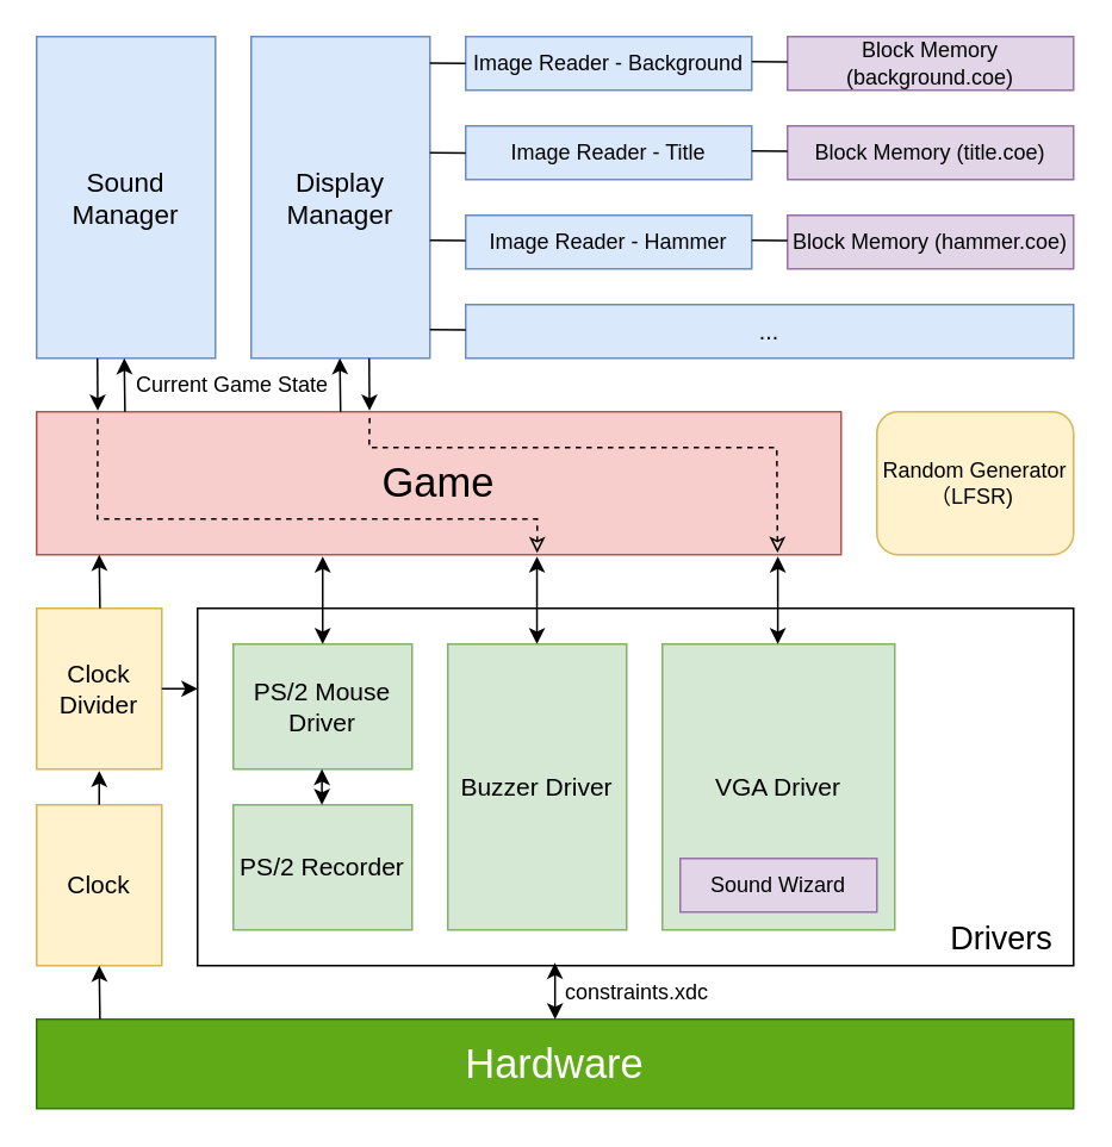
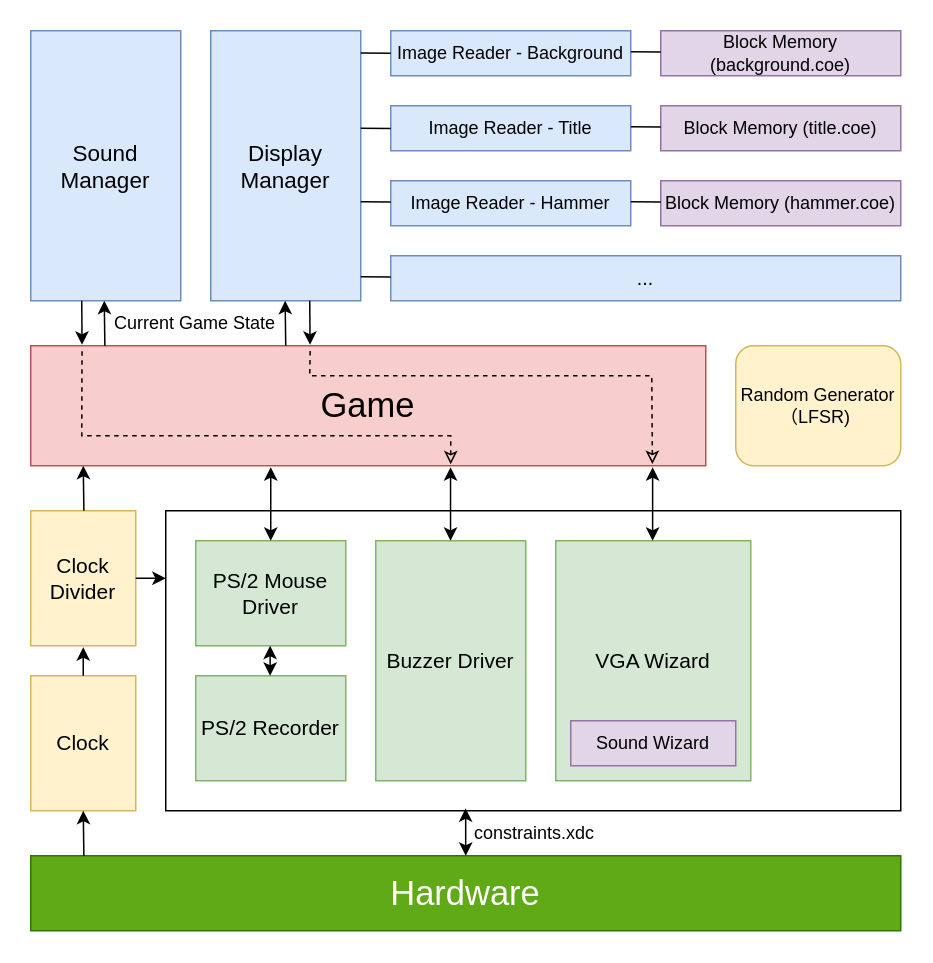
  <mxCell id="0" />
  <mxCell id="1" parent="0" />
  <mxCell id="2" value="Display Manager" style="rounded=0;whiteSpace=wrap;html=1;fillColor=#dae8fc;strokeColor=#6c8ebf;fontSize=15;" parent="1" vertex="1"><mxGeometry x="140" y="20" width="100" height="180" as="geometry" /></mxCell>
  <mxCell id="3" value="Image Reader - Background" style="rounded=0;whiteSpace=wrap;html=1;fillColor=#dae8fc;strokeColor=#6c8ebf;" parent="1" vertex="1"><mxGeometry x="260" y="20" width="160" height="30" as="geometry" /></mxCell>
  <mxCell id="4" value="Block Memory (background.coe)" style="rounded=0;whiteSpace=wrap;html=1;fillColor=#e1d5e7;strokeColor=#9673a6;" parent="1" vertex="1"><mxGeometry x="440" y="20" width="160" height="30" as="geometry" /></mxCell>
  <mxCell id="5" value="Image Reader - Title" style="rounded=0;whiteSpace=wrap;html=1;fillColor=#dae8fc;strokeColor=#6c8ebf;" parent="1" vertex="1"><mxGeometry x="260" y="70" width="160" height="30" as="geometry" /></mxCell>
  <mxCell id="6" value="Block Memory (title.coe)" style="rounded=0;whiteSpace=wrap;html=1;fillColor=#e1d5e7;strokeColor=#9673a6;" parent="1" vertex="1"><mxGeometry x="440" y="70" width="160" height="30" as="geometry" /></mxCell>
  <mxCell id="7" value="Image Reader - Hammer" style="rounded=0;whiteSpace=wrap;html=1;fillColor=#dae8fc;strokeColor=#6c8ebf;" parent="1" vertex="1"><mxGeometry x="260" y="120" width="160" height="30" as="geometry" /></mxCell>
  <mxCell id="8" value="Block Memory (hammer.coe)" style="rounded=0;whiteSpace=wrap;html=1;fillColor=#e1d5e7;strokeColor=#9673a6;" parent="1" vertex="1"><mxGeometry x="440" y="120" width="160" height="30" as="geometry" /></mxCell>
  <mxCell id="9" value="" style="endArrow=none;html=1;rounded=0;" parent="1" edge="1"><mxGeometry width="50" height="50" relative="1" as="geometry"><mxPoint x="240" y="34.8" as="sourcePoint" /><mxPoint x="260" y="35" as="targetPoint" /></mxGeometry></mxCell>
  <mxCell id="10" value="" style="endArrow=none;html=1;rounded=0;" parent="1" edge="1"><mxGeometry width="50" height="50" relative="1" as="geometry"><mxPoint x="240" y="85" as="sourcePoint" /><mxPoint x="260" y="85.2" as="targetPoint" /></mxGeometry></mxCell>
  <mxCell id="11" value="" style="endArrow=none;html=1;rounded=0;" parent="1" edge="1"><mxGeometry width="50" height="50" relative="1" as="geometry"><mxPoint x="240" y="134" as="sourcePoint" /><mxPoint x="260" y="134.2" as="targetPoint" /></mxGeometry></mxCell>
  <mxCell id="12" value="" style="endArrow=none;html=1;rounded=0;" parent="1" edge="1"><mxGeometry width="50" height="50" relative="1" as="geometry"><mxPoint x="420" y="134" as="sourcePoint" /><mxPoint x="440" y="134.2" as="targetPoint" /></mxGeometry></mxCell>
  <mxCell id="13" value="" style="endArrow=none;html=1;rounded=0;" parent="1" edge="1"><mxGeometry width="50" height="50" relative="1" as="geometry"><mxPoint x="420" y="34" as="sourcePoint" /><mxPoint x="440" y="34.2" as="targetPoint" /></mxGeometry></mxCell>
  <mxCell id="14" value="" style="endArrow=none;html=1;rounded=0;" parent="1" edge="1"><mxGeometry width="50" height="50" relative="1" as="geometry"><mxPoint x="420" y="84" as="sourcePoint" /><mxPoint x="440" y="84.2" as="targetPoint" /></mxGeometry></mxCell>
  <mxCell id="15" value="&lt;font style=&quot;font-size: 13px;&quot;&gt;...&lt;/font&gt;" style="rounded=0;whiteSpace=wrap;html=1;fillColor=#dae8fc;strokeColor=#6c8ebf;" parent="1" vertex="1"><mxGeometry x="260" y="170" width="340" height="30" as="geometry" /></mxCell>
  <mxCell id="16" value="" style="endArrow=none;html=1;rounded=0;" parent="1" edge="1"><mxGeometry width="50" height="50" relative="1" as="geometry"><mxPoint x="240" y="184" as="sourcePoint" /><mxPoint x="260" y="184.2" as="targetPoint" /></mxGeometry></mxCell>
  <mxCell id="17" value="&lt;font style=&quot;font-size: 23px;&quot;&gt;Game&lt;/font&gt;" style="rounded=0;whiteSpace=wrap;html=1;fillColor=#f8cecc;strokeColor=#b85450;" parent="1" vertex="1"><mxGeometry x="20" y="230" width="450" height="80" as="geometry" /></mxCell>
  <mxCell id="18" value="Sound Manager" style="rounded=0;whiteSpace=wrap;html=1;fillColor=#dae8fc;strokeColor=#6c8ebf;fontSize=15;" parent="1" vertex="1"><mxGeometry x="20" y="20" width="100" height="180" as="geometry" /></mxCell>
  <mxCell id="19" value="Current Game State" style="text;strokeColor=none;fillColor=none;align=left;verticalAlign=middle;spacingLeft=4;spacingRight=4;overflow=hidden;points=[[0,0.5],[1,0.5]];portConstraint=eastwest;rotatable=0;whiteSpace=wrap;html=1;" parent="1" vertex="1"><mxGeometry x="70" y="200" width="120" height="30" as="geometry" /></mxCell>
  <mxCell id="20" value="" style="endArrow=classic;html=1;rounded=0;entryX=0.5;entryY=1;entryDx=0;entryDy=0;" parent="1" edge="1"><mxGeometry width="50" height="50" relative="1" as="geometry"><mxPoint x="190" y="230" as="sourcePoint" /><mxPoint x="189.58" y="200" as="targetPoint" /></mxGeometry></mxCell>
  <mxCell id="21" value="" style="endArrow=classic;html=1;rounded=0;entryX=0.5;entryY=1;entryDx=0;entryDy=0;" parent="1" edge="1"><mxGeometry width="50" height="50" relative="1" as="geometry"><mxPoint x="69.42" y="230" as="sourcePoint" /><mxPoint x="69" y="200" as="targetPoint" /></mxGeometry></mxCell>
  <mxCell id="22" value="" style="rounded=0;whiteSpace=wrap;html=1;align=left;" parent="1" vertex="1"><mxGeometry x="110" y="340" width="490" height="200" as="geometry" /></mxCell>
- <mxCell id="23" value="Drivers" style="text;strokeColor=none;fillColor=none;align=center;verticalAlign=middle;spacingLeft=4;spacingRight=4;overflow=hidden;points=[[0,0.5],[1,0.5]];portConstraint=eastwest;rotatable=0;whiteSpace=wrap;html=1;fontSize=18;" parent="1" vertex="1"><mxGeometry x="520" y="510" width="80" height="30" as="geometry" /></mxCell>
  <mxCell id="24" value="&lt;font style=&quot;font-size: 23px;&quot;&gt;Hardware&lt;/font&gt;" style="rounded=0;whiteSpace=wrap;html=1;fillColor=#60a917;fontColor=#ffffff;strokeColor=#2D7600;" parent="1" vertex="1"><mxGeometry x="20" y="570" width="580" height="50" as="geometry" /></mxCell>
  <mxCell id="25" value="" style="endArrow=classic;startArrow=classic;html=1;rounded=0;exitX=0.5;exitY=0;exitDx=0;exitDy=0;entryX=0.408;entryY=0.992;entryDx=0;entryDy=0;entryPerimeter=0;" parent="1" source="24" target="22" edge="1"><mxGeometry width="50" height="50" relative="1" as="geometry"><mxPoint x="320" y="560" as="sourcePoint" /><mxPoint x="370" y="510" as="targetPoint" /></mxGeometry></mxCell>
  <mxCell id="26" value="constraints.xdc" style="text;strokeColor=none;fillColor=none;align=left;verticalAlign=middle;spacingLeft=4;spacingRight=4;overflow=hidden;points=[[0,0.5],[1,0.5]];portConstraint=eastwest;rotatable=0;whiteSpace=wrap;html=1;" parent="1" vertex="1"><mxGeometry x="310" y="540" width="90" height="30" as="geometry" /></mxCell>
  <mxCell id="27" value="PS/2 Recorder" style="rounded=0;whiteSpace=wrap;html=1;fillColor=#d5e8d4;strokeColor=#82b366;fontSize=14;" parent="1" vertex="1"><mxGeometry x="130" y="450" width="100" height="70" as="geometry" /></mxCell>
  <mxCell id="28" value="PS/2 Mouse Driver" style="rounded=0;whiteSpace=wrap;html=1;fillColor=#d5e8d4;strokeColor=#82b366;fontSize=14;" parent="1" vertex="1"><mxGeometry x="130" y="360" width="100" height="70" as="geometry" /></mxCell>
  <mxCell id="29" value="" style="endArrow=classic;startArrow=classic;html=1;rounded=0;" parent="1" edge="1"><mxGeometry width="50" height="50" relative="1" as="geometry"><mxPoint x="179.58" y="450" as="sourcePoint" /><mxPoint x="179.58" y="430" as="targetPoint" /></mxGeometry></mxCell>
  <mxCell id="30" value="Buzzer Driver" style="rounded=0;whiteSpace=wrap;html=1;fillColor=#d5e8d4;strokeColor=#82b366;fontSize=14;" parent="1" vertex="1"><mxGeometry x="250" y="360" width="100" height="160" as="geometry" /></mxCell>
  <mxCell id="31" value="" style="endArrow=classic;startArrow=classic;html=1;rounded=0;exitX=0.5;exitY=0;exitDx=0;exitDy=0;" parent="1" edge="1"><mxGeometry width="50" height="50" relative="1" as="geometry"><mxPoint x="299.86" y="360" as="sourcePoint" /><mxPoint x="299.86" y="311" as="targetPoint" /></mxGeometry></mxCell>
- <mxCell id="32" value="VGA Driver" style="rounded=0;whiteSpace=wrap;html=1;fillColor=#d5e8d4;strokeColor=#82b366;fontSize=14;" parent="1" vertex="1"><mxGeometry x="370" y="360" width="130" height="160" as="geometry" /></mxCell>
+ <mxCell id="32" value="VGA Wizard" style="rounded=0;whiteSpace=wrap;html=1;fillColor=#d5e8d4;strokeColor=#82b366;fontSize=14;" parent="1" vertex="1"><mxGeometry x="370" y="360" width="130" height="160" as="geometry" /></mxCell>
  <mxCell id="33" value="" style="endArrow=classic;startArrow=classic;html=1;rounded=0;exitX=0.5;exitY=0;exitDx=0;exitDy=0;" parent="1" edge="1"><mxGeometry width="50" height="50" relative="1" as="geometry"><mxPoint x="434.58" y="360" as="sourcePoint" /><mxPoint x="434.58" y="311" as="targetPoint" /></mxGeometry></mxCell>
  <mxCell id="34" value="Sound Wizard" style="rounded=0;whiteSpace=wrap;html=1;fillColor=#e1d5e7;strokeColor=#9673a6;" parent="1" vertex="1"><mxGeometry x="380" y="480" width="110" height="30" as="geometry" /></mxCell>
  <mxCell id="35" value="Random Generator （LFSR)&lt;span style=&quot;background-color: transparent; color: light-dark(rgb(0, 0, 0), rgb(255, 255, 255));&quot;&gt;&amp;nbsp;&lt;/span&gt;" style="whiteSpace=wrap;html=1;fillColor=#fff2cc;strokeColor=#d6b656;rounded=1;" parent="1" vertex="1"><mxGeometry x="490" y="230" width="110" height="80" as="geometry" /></mxCell>
  <mxCell id="36" value="" style="endArrow=classic;startArrow=classic;html=1;rounded=0;exitX=0.5;exitY=0;exitDx=0;exitDy=0;" parent="1" edge="1"><mxGeometry width="50" height="50" relative="1" as="geometry"><mxPoint x="180" y="360" as="sourcePoint" /><mxPoint x="180" y="311" as="targetPoint" /></mxGeometry></mxCell>
  <mxCell id="37" value="Clock" style="rounded=0;whiteSpace=wrap;html=1;fontSize=14;fillColor=#fff2cc;strokeColor=#d6b656;" parent="1" vertex="1"><mxGeometry x="20" y="450" width="70" height="90" as="geometry" /></mxCell>
  <mxCell id="38" value="Clock Divider" style="rounded=0;whiteSpace=wrap;html=1;fontSize=14;fillColor=#fff2cc;strokeColor=#d6b656;" parent="1" vertex="1"><mxGeometry x="20" y="340" width="70" height="90" as="geometry" /></mxCell>
  <mxCell id="39" value="" style="endArrow=classic;html=1;rounded=0;entryX=0.5;entryY=1;entryDx=0;entryDy=0;" parent="1" edge="1"><mxGeometry width="50" height="50" relative="1" as="geometry"><mxPoint x="55.42" y="570" as="sourcePoint" /><mxPoint x="55" y="540" as="targetPoint" /></mxGeometry></mxCell>
  <mxCell id="40" value="" style="endArrow=classic;html=1;rounded=0;entryX=0.5;entryY=1;entryDx=0;entryDy=0;" parent="1" edge="1"><mxGeometry width="50" height="50" relative="1" as="geometry"><mxPoint x="55" y="450" as="sourcePoint" /><mxPoint x="55" y="431" as="targetPoint" /></mxGeometry></mxCell>
  <mxCell id="41" value="" style="endArrow=classic;html=1;rounded=0;entryX=0.5;entryY=1;entryDx=0;entryDy=0;" parent="1" edge="1"><mxGeometry width="50" height="50" relative="1" as="geometry"><mxPoint x="55.42" y="340" as="sourcePoint" /><mxPoint x="55" y="310" as="targetPoint" /></mxGeometry></mxCell>
  <mxCell id="42" value="" style="endArrow=classic;html=1;rounded=0;exitX=1;exitY=0.5;exitDx=0;exitDy=0;" parent="1" source="38" edge="1"><mxGeometry width="50" height="50" relative="1" as="geometry"><mxPoint x="90.42" y="450" as="sourcePoint" /><mxPoint x="110" y="385" as="targetPoint" /></mxGeometry></mxCell>
  <mxCell id="43" value="" style="endArrow=classic;html=1;rounded=0;exitX=0.25;exitY=1;exitDx=0;exitDy=0;entryX=0.056;entryY=-0.008;entryDx=0;entryDy=0;entryPerimeter=0;" parent="1" edge="1"><mxGeometry width="50" height="50" relative="1" as="geometry"><mxPoint x="54" y="200" as="sourcePoint" /><mxPoint x="54.2" y="229.36" as="targetPoint" /></mxGeometry></mxCell>
  <mxCell id="44" value="" style="endArrow=classic;html=1;rounded=0;exitX=0.25;exitY=1;exitDx=0;exitDy=0;entryX=0.056;entryY=-0.008;entryDx=0;entryDy=0;entryPerimeter=0;" parent="1" edge="1"><mxGeometry width="50" height="50" relative="1" as="geometry"><mxPoint x="206" y="200" as="sourcePoint" /><mxPoint x="206.2" y="229.36" as="targetPoint" /></mxGeometry></mxCell>
  <mxCell id="45" value="" style="endArrow=none;html=1;rounded=0;entryX=0.076;entryY=0.009;entryDx=0;entryDy=0;entryPerimeter=0;startArrow=classic;startFill=0;dashed=1;" parent="1" target="17" edge="1"><mxGeometry width="50" height="50" relative="1" as="geometry"><mxPoint x="300" y="309" as="sourcePoint" /><mxPoint x="200" y="250" as="targetPoint" /><Array as="points"><mxPoint x="300" y="290" /><mxPoint x="54" y="290" /></Array></mxGeometry></mxCell>
  <mxCell id="46" value="" style="endArrow=none;html=1;rounded=0;entryX=0.414;entryY=0.016;entryDx=0;entryDy=0;entryPerimeter=0;startArrow=classic;startFill=0;dashed=1;exitX=0.921;exitY=0.986;exitDx=0;exitDy=0;exitPerimeter=0;" parent="1" source="17" target="17" edge="1"><mxGeometry width="50" height="50" relative="1" as="geometry"><mxPoint x="436" y="309" as="sourcePoint" /><mxPoint x="190" y="231" as="targetPoint" /><Array as="points"><mxPoint x="434" y="250" /><mxPoint x="206" y="250" /></Array></mxGeometry></mxCell>
